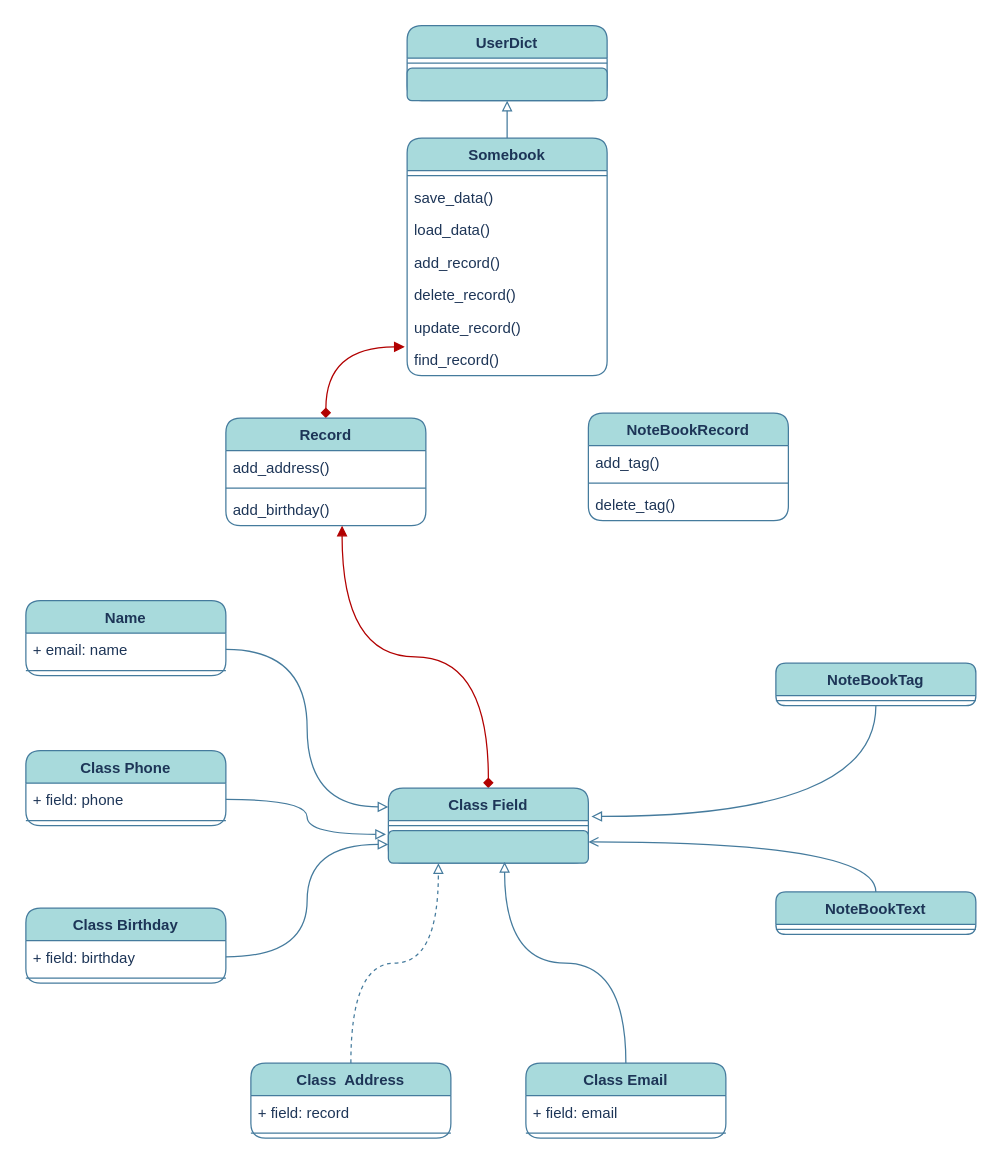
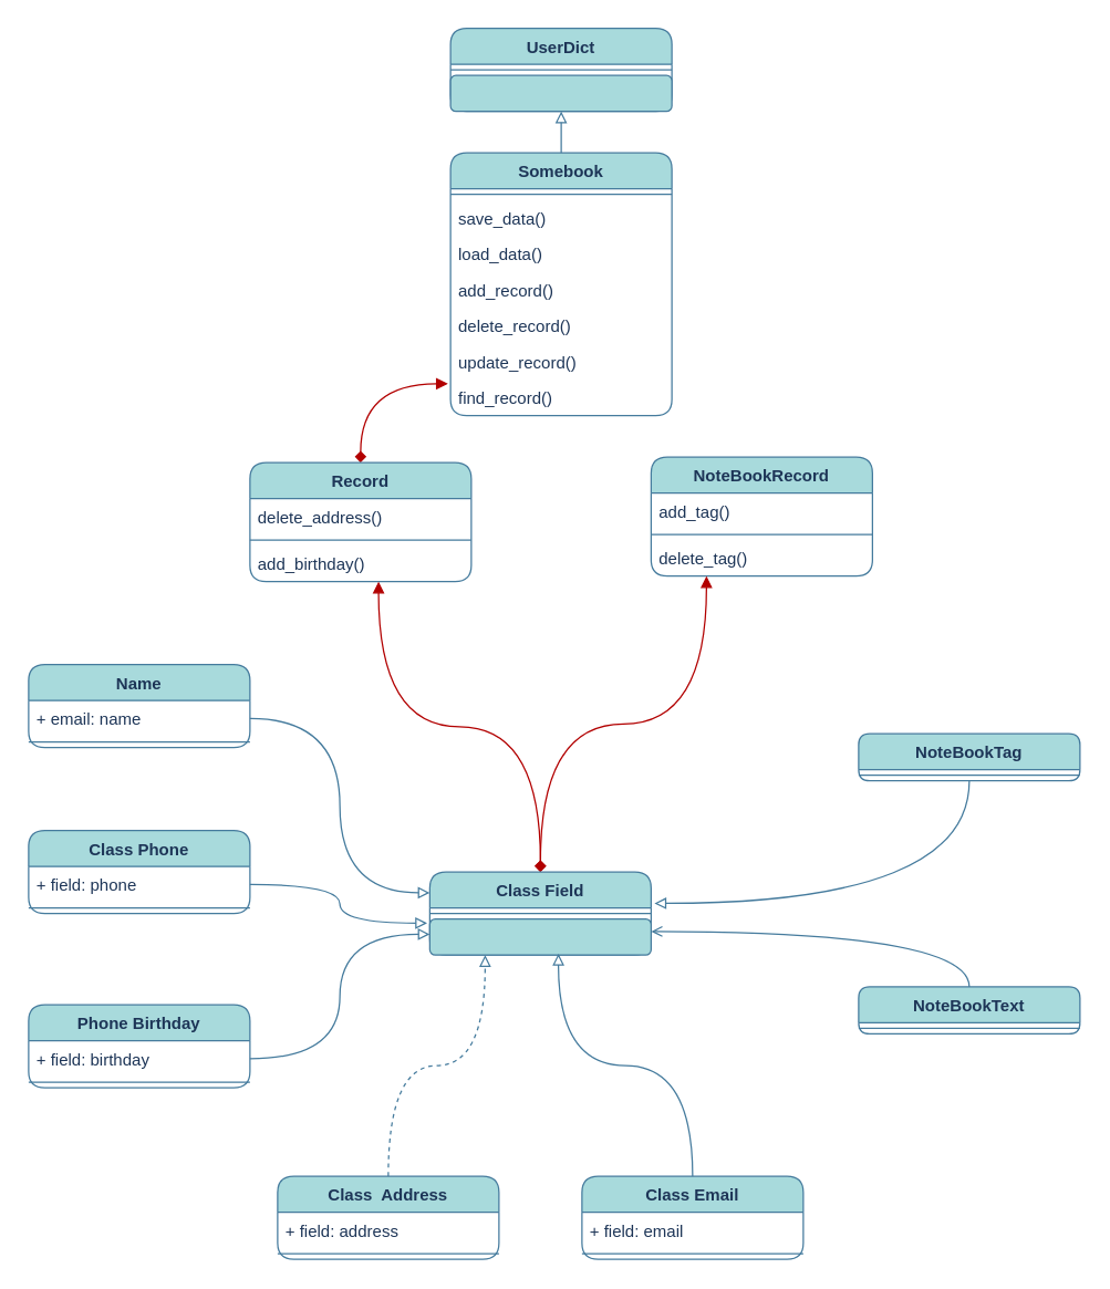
  <mxCell id="0" />
  <mxCell id="1" parent="0" />
  <mxCell id="2" value="UserDict" style="swimlane;fontStyle=1;align=center;verticalAlign=top;childLayout=stackLayout;horizontal=1;startSize=26;horizontalStack=0;resizeParent=1;resizeParentMax=0;resizeLast=0;collapsible=1;marginBottom=0;fillColor=#A8DADC;strokeColor=#457B9D;fontColor=#1D3557;rounded=1;" vertex="1" parent="1"><mxGeometry x="325" y="20" width="160" height="60" as="geometry" /></mxCell>
  <mxCell id="3" value="" style="line;strokeWidth=1;fillColor=#A8DADC;align=left;verticalAlign=middle;spacingTop=-1;spacingLeft=3;spacingRight=3;rotatable=0;labelPosition=right;points=[];portConstraint=eastwest;strokeColor=#457B9D;labelBackgroundColor=#F1FAEE;fontColor=#1D3557;rounded=1;" vertex="1" parent="2"><mxGeometry y="26" width="160" height="8" as="geometry" /></mxCell>
  <mxCell id="4" value="" style="text;strokeColor=#457B9D;fillColor=#A8DADC;align=left;verticalAlign=top;spacingLeft=4;spacingRight=4;overflow=hidden;rotatable=0;points=[[0,0.5],[1,0.5]];portConstraint=eastwest;fontColor=#1D3557;rounded=1;" vertex="1" parent="2"><mxGeometry y="34" width="160" height="26" as="geometry" /></mxCell>
  <mxCell id="5" style="edgeStyle=orthogonalEdgeStyle;rounded=1;orthogonalLoop=1;jettySize=auto;html=1;entryX=0.5;entryY=1;entryDx=0;entryDy=0;strokeColor=#457B9D;endArrow=block;endFill=0;labelBackgroundColor=#F1FAEE;fontColor=#1D3557;curved=1;" edge="1" parent="1" source="6" target="2"><mxGeometry relative="1" as="geometry" /></mxCell>
  <mxCell id="6" value="Somebook" style="swimlane;fontStyle=1;align=center;verticalAlign=top;childLayout=stackLayout;horizontal=1;startSize=26;horizontalStack=0;resizeParent=1;resizeParentMax=0;resizeLast=0;collapsible=1;marginBottom=0;fillColor=#A8DADC;strokeColor=#457B9D;fontColor=#1D3557;rounded=1;" vertex="1" parent="1"><mxGeometry x="325" y="110" width="160" height="190" as="geometry" /></mxCell>
  <mxCell id="7" value="" style="line;strokeWidth=1;fillColor=none;align=left;verticalAlign=middle;spacingTop=-1;spacingLeft=3;spacingRight=3;rotatable=0;labelPosition=right;points=[];portConstraint=eastwest;labelBackgroundColor=#F1FAEE;strokeColor=#457B9D;fontColor=#1D3557;rounded=1;" vertex="1" parent="6"><mxGeometry y="26" width="160" height="8" as="geometry" /></mxCell>
  <mxCell id="8" value="save_data()&#10;" style="text;strokeColor=none;fillColor=none;align=left;verticalAlign=top;spacingLeft=4;spacingRight=4;overflow=hidden;rotatable=0;points=[[0,0.5],[1,0.5]];portConstraint=eastwest;fontColor=#1D3557;rounded=1;" vertex="1" parent="6"><mxGeometry y="34" width="160" height="26" as="geometry" /></mxCell>
  <mxCell id="9" value="load_data()&#10;" style="text;strokeColor=none;fillColor=none;align=left;verticalAlign=top;spacingLeft=4;spacingRight=4;overflow=hidden;rotatable=0;points=[[0,0.5],[1,0.5]];portConstraint=eastwest;fontColor=#1D3557;rounded=1;" vertex="1" parent="6"><mxGeometry y="60" width="160" height="26" as="geometry" /></mxCell>
  <mxCell id="10" value="add_record()&#10;" style="text;strokeColor=none;fillColor=none;align=left;verticalAlign=top;spacingLeft=4;spacingRight=4;overflow=hidden;rotatable=0;points=[[0,0.5],[1,0.5]];portConstraint=eastwest;fontColor=#1D3557;rounded=1;" vertex="1" parent="6"><mxGeometry y="86" width="160" height="26" as="geometry" /></mxCell>
  <mxCell id="11" value="delete_record()" style="text;strokeColor=none;fillColor=none;align=left;verticalAlign=top;spacingLeft=4;spacingRight=4;overflow=hidden;rotatable=0;points=[[0,0.5],[1,0.5]];portConstraint=eastwest;fontColor=#1D3557;rounded=1;" vertex="1" parent="6"><mxGeometry y="112" width="160" height="26" as="geometry" /></mxCell>
  <mxCell id="12" value="update_record()" style="text;strokeColor=none;fillColor=none;align=left;verticalAlign=top;spacingLeft=4;spacingRight=4;overflow=hidden;rotatable=0;points=[[0,0.5],[1,0.5]];portConstraint=eastwest;fontColor=#1D3557;rounded=1;" vertex="1" parent="6"><mxGeometry y="138" width="160" height="26" as="geometry" /></mxCell>
  <mxCell id="13" value="find_record()" style="text;strokeColor=none;fillColor=none;align=left;verticalAlign=top;spacingLeft=4;spacingRight=4;overflow=hidden;rotatable=0;points=[[0,0.5],[1,0.5]];portConstraint=eastwest;fontColor=#1D3557;rounded=1;" vertex="1" parent="6"><mxGeometry y="164" width="160" height="26" as="geometry" /></mxCell>
  <mxCell id="14" style="edgeStyle=orthogonalEdgeStyle;curved=1;orthogonalLoop=1;jettySize=auto;html=1;entryX=-0.012;entryY=0.115;entryDx=0;entryDy=0;fontColor=#1D3557;startArrow=diamond;startFill=1;endArrow=block;endFill=1;strokeColor=#B20000;fillColor=#e51400;entryPerimeter=0;" edge="1" parent="1" source="15" target="13"><mxGeometry relative="1" as="geometry" /></mxCell>
  <mxCell id="15" value="Record" style="swimlane;fontStyle=1;align=center;verticalAlign=top;childLayout=stackLayout;horizontal=1;startSize=26;horizontalStack=0;resizeParent=1;resizeParentMax=0;resizeLast=0;collapsible=1;marginBottom=0;fillColor=#A8DADC;strokeColor=#457B9D;fontColor=#1D3557;rounded=1;" vertex="1" parent="1"><mxGeometry x="180" y="334" width="160" height="86" as="geometry" /></mxCell>
- <mxCell id="16" value="add_address()" style="text;strokeColor=none;fillColor=none;align=left;verticalAlign=top;spacingLeft=4;spacingRight=4;overflow=hidden;rotatable=0;points=[[0,0.5],[1,0.5]];portConstraint=eastwest;fontColor=#1D3557;rounded=1;" vertex="1" parent="15"><mxGeometry y="26" width="160" height="26" as="geometry" /></mxCell>
+ <mxCell id="16" value="delete_address()" style="text;strokeColor=none;fillColor=none;align=left;verticalAlign=top;spacingLeft=4;spacingRight=4;overflow=hidden;rotatable=0;points=[[0,0.5],[1,0.5]];portConstraint=eastwest;fontColor=#1D3557;rounded=1;" vertex="1" parent="15"><mxGeometry y="26" width="160" height="26" as="geometry" /></mxCell>
  <mxCell id="17" value="" style="line;strokeWidth=1;fillColor=none;align=left;verticalAlign=middle;spacingTop=-1;spacingLeft=3;spacingRight=3;rotatable=0;labelPosition=right;points=[];portConstraint=eastwest;labelBackgroundColor=#F1FAEE;strokeColor=#457B9D;fontColor=#1D3557;rounded=1;" vertex="1" parent="15"><mxGeometry y="52" width="160" height="8" as="geometry" /></mxCell>
  <mxCell id="18" value="add_birthday()" style="text;strokeColor=none;fillColor=none;align=left;verticalAlign=top;spacingLeft=4;spacingRight=4;overflow=hidden;rotatable=0;points=[[0,0.5],[1,0.5]];portConstraint=eastwest;fontColor=#1D3557;rounded=1;" vertex="1" parent="15"><mxGeometry y="60" width="160" height="26" as="geometry" /></mxCell>
  <mxCell id="19" value="NoteBookRecord" style="swimlane;fontStyle=1;align=center;verticalAlign=top;childLayout=stackLayout;horizontal=1;startSize=26;horizontalStack=0;resizeParent=1;resizeParentMax=0;resizeLast=0;collapsible=1;marginBottom=0;fillColor=#A8DADC;strokeColor=#457B9D;fontColor=#1D3557;rounded=1;" vertex="1" parent="1"><mxGeometry x="470" y="330" width="160" height="86" as="geometry" /></mxCell>
  <mxCell id="20" value="add_tag()" style="text;strokeColor=none;fillColor=none;align=left;verticalAlign=top;spacingLeft=4;spacingRight=4;overflow=hidden;rotatable=0;points=[[0,0.5],[1,0.5]];portConstraint=eastwest;fontColor=#1D3557;rounded=1;" vertex="1" parent="19"><mxGeometry y="26" width="160" height="26" as="geometry" /></mxCell>
  <mxCell id="21" value="" style="line;strokeWidth=1;fillColor=none;align=left;verticalAlign=middle;spacingTop=-1;spacingLeft=3;spacingRight=3;rotatable=0;labelPosition=right;points=[];portConstraint=eastwest;labelBackgroundColor=#F1FAEE;strokeColor=#457B9D;fontColor=#1D3557;rounded=1;" vertex="1" parent="19"><mxGeometry y="52" width="160" height="8" as="geometry" /></mxCell>
  <mxCell id="22" value="delete_tag()" style="text;strokeColor=none;fillColor=none;align=left;verticalAlign=top;spacingLeft=4;spacingRight=4;overflow=hidden;rotatable=0;points=[[0,0.5],[1,0.5]];portConstraint=eastwest;fontColor=#1D3557;rounded=1;" vertex="1" parent="19"><mxGeometry y="60" width="160" height="26" as="geometry" /></mxCell>
  <mxCell id="23" style="edgeStyle=orthogonalEdgeStyle;orthogonalLoop=1;jettySize=auto;html=1;entryX=0.581;entryY=1;entryDx=0;entryDy=0;entryPerimeter=0;fontColor=#1D3557;strokeColor=#B20000;fillColor=#e51400;endArrow=block;endFill=1;startArrow=diamond;startFill=1;curved=1;" edge="1" parent="1" source="25" target="18"><mxGeometry relative="1" as="geometry" /></mxCell>
+ <mxCell id="24" style="edgeStyle=orthogonalEdgeStyle;curved=1;orthogonalLoop=1;jettySize=auto;html=1;entryX=0.25;entryY=1;entryDx=0;entryDy=0;entryPerimeter=0;fontColor=#1D3557;startArrow=diamond;startFill=1;endArrow=block;endFill=1;strokeColor=#B20000;fillColor=#e51400;" edge="1" parent="1" source="25" target="22"><mxGeometry relative="1" as="geometry" /></mxCell>
  <mxCell id="25" value="Class Field" style="swimlane;fontStyle=1;align=center;verticalAlign=top;childLayout=stackLayout;horizontal=1;startSize=26;horizontalStack=0;resizeParent=1;resizeParentMax=0;resizeLast=0;collapsible=1;marginBottom=0;labelBackgroundColor=none;fillColor=#A8DADC;strokeColor=#457B9D;fontColor=#1D3557;rounded=1;labelBorderColor=none;" vertex="1" parent="1"><mxGeometry x="310" y="630" width="160" height="60" as="geometry" /></mxCell>
  <mxCell id="26" value="" style="line;strokeWidth=1;fillColor=none;align=left;verticalAlign=middle;spacingTop=-1;spacingLeft=3;spacingRight=3;rotatable=0;labelPosition=right;points=[];portConstraint=eastwest;labelBackgroundColor=#F1FAEE;strokeColor=#457B9D;fontColor=#1D3557;rounded=1;" vertex="1" parent="25"><mxGeometry y="26" width="160" height="8" as="geometry" /></mxCell>
  <mxCell id="27" value="" style="text;strokeColor=#457B9D;fillColor=#A8DADC;align=left;verticalAlign=top;spacingLeft=4;spacingRight=4;overflow=hidden;rotatable=0;points=[[0,0.5],[1,0.5]];portConstraint=eastwest;fontColor=#1D3557;rounded=1;" vertex="1" parent="25"><mxGeometry y="34" width="160" height="26" as="geometry" /></mxCell>
  <mxCell id="28" style="edgeStyle=orthogonalEdgeStyle;rounded=1;orthogonalLoop=1;jettySize=auto;html=1;entryX=1.015;entryY=-0.128;entryDx=0;entryDy=0;entryPerimeter=0;endArrow=block;endFill=0;strokeColor=#457B9D;labelBackgroundColor=#F1FAEE;fontColor=#1D3557;curved=1;" edge="1" parent="1" source="29"><mxGeometry relative="1" as="geometry"><mxPoint x="472.4" y="652.672" as="targetPoint" /><Array as="points"><mxPoint x="700" y="653" /></Array></mxGeometry></mxCell>
  <mxCell id="29" value="NoteBookTag" style="swimlane;fontStyle=1;align=center;verticalAlign=top;childLayout=stackLayout;horizontal=1;startSize=26;horizontalStack=0;resizeParent=1;resizeParentMax=0;resizeLast=0;collapsible=1;marginBottom=0;fillColor=#A8DADC;strokeColor=#457B9D;fontColor=#1D3557;rounded=1;" vertex="1" parent="1"><mxGeometry x="620" y="530" width="160" height="34" as="geometry" /></mxCell>
  <mxCell id="30" value="" style="line;strokeWidth=1;fillColor=none;align=left;verticalAlign=middle;spacingTop=-1;spacingLeft=3;spacingRight=3;rotatable=0;labelPosition=right;points=[];portConstraint=eastwest;labelBackgroundColor=#F1FAEE;strokeColor=#457B9D;fontColor=#1D3557;rounded=1;" vertex="1" parent="29"><mxGeometry y="26" width="160" height="8" as="geometry" /></mxCell>
  <mxCell id="31" value="Name" style="swimlane;fontStyle=1;align=center;verticalAlign=top;childLayout=stackLayout;horizontal=1;startSize=26;horizontalStack=0;resizeParent=1;resizeParentMax=0;resizeLast=0;collapsible=1;marginBottom=0;fillColor=#A8DADC;strokeColor=#457B9D;fontColor=#1D3557;rounded=1;" vertex="1" parent="1"><mxGeometry x="20" y="480" width="160" height="60" as="geometry" /></mxCell>
  <mxCell id="32" value="+ email: name" style="text;strokeColor=none;fillColor=none;align=left;verticalAlign=top;spacingLeft=4;spacingRight=4;overflow=hidden;rotatable=0;points=[[0,0.5],[1,0.5]];portConstraint=eastwest;fontColor=#1D3557;rounded=1;" vertex="1" parent="31"><mxGeometry y="26" width="160" height="26" as="geometry" /></mxCell>
  <mxCell id="33" value="" style="line;strokeWidth=1;fillColor=none;align=left;verticalAlign=middle;spacingTop=-1;spacingLeft=3;spacingRight=3;rotatable=0;labelPosition=right;points=[];portConstraint=eastwest;labelBackgroundColor=#F1FAEE;strokeColor=#457B9D;fontColor=#1D3557;rounded=1;" vertex="1" parent="31"><mxGeometry y="52" width="160" height="8" as="geometry" /></mxCell>
  <mxCell id="34" style="edgeStyle=orthogonalEdgeStyle;rounded=1;orthogonalLoop=1;jettySize=auto;html=1;endArrow=open;endFill=0;strokeColor=#457B9D;labelBackgroundColor=#F1FAEE;fontColor=#1D3557;curved=1;" edge="1" parent="1" source="35" target="25"><mxGeometry relative="1" as="geometry"><Array as="points"><mxPoint x="700" y="673" /></Array></mxGeometry></mxCell>
  <mxCell id="35" value="NoteBookText" style="swimlane;fontStyle=1;align=center;verticalAlign=top;childLayout=stackLayout;horizontal=1;startSize=26;horizontalStack=0;resizeParent=1;resizeParentMax=0;resizeLast=0;collapsible=1;marginBottom=0;fillColor=#A8DADC;strokeColor=#457B9D;fontColor=#1D3557;rounded=1;" vertex="1" parent="1"><mxGeometry x="620" y="713" width="160" height="34" as="geometry" /></mxCell>
  <mxCell id="36" value="" style="line;strokeWidth=1;fillColor=none;align=left;verticalAlign=middle;spacingTop=-1;spacingLeft=3;spacingRight=3;rotatable=0;labelPosition=right;points=[];portConstraint=eastwest;labelBackgroundColor=#F1FAEE;strokeColor=#457B9D;fontColor=#1D3557;rounded=1;" vertex="1" parent="35"><mxGeometry y="26" width="160" height="8" as="geometry" /></mxCell>
  <mxCell id="37" value="Class Phone" style="swimlane;fontStyle=1;align=center;verticalAlign=top;childLayout=stackLayout;horizontal=1;startSize=26;horizontalStack=0;resizeParent=1;resizeParentMax=0;resizeLast=0;collapsible=1;marginBottom=0;fillColor=#A8DADC;strokeColor=#457B9D;fontColor=#1D3557;rounded=1;" vertex="1" parent="1"><mxGeometry x="20" y="600" width="160" height="60" as="geometry" /></mxCell>
  <mxCell id="38" value="+ field: phone" style="text;strokeColor=none;fillColor=none;align=left;verticalAlign=top;spacingLeft=4;spacingRight=4;overflow=hidden;rotatable=0;points=[[0,0.5],[1,0.5]];portConstraint=eastwest;fontColor=#1D3557;rounded=1;" vertex="1" parent="37"><mxGeometry y="26" width="160" height="26" as="geometry" /></mxCell>
  <mxCell id="39" value="" style="line;strokeWidth=1;fillColor=none;align=left;verticalAlign=middle;spacingTop=-1;spacingLeft=3;spacingRight=3;rotatable=0;labelPosition=right;points=[];portConstraint=eastwest;labelBackgroundColor=#F1FAEE;strokeColor=#457B9D;fontColor=#1D3557;rounded=1;" vertex="1" parent="37"><mxGeometry y="52" width="160" height="8" as="geometry" /></mxCell>
  <mxCell id="40" style="edgeStyle=orthogonalEdgeStyle;curved=1;orthogonalLoop=1;jettySize=auto;html=1;entryX=0.25;entryY=1;entryDx=0;entryDy=0;fontColor=#1D3557;startArrow=none;startFill=0;endArrow=block;endFill=0;strokeColor=#457B9D;fillColor=#A8DADC;dashed=1;" edge="1" parent="1" source="41" target="25"><mxGeometry relative="1" as="geometry" /></mxCell>
  <mxCell id="41" value="Class  Address" style="swimlane;fontStyle=1;align=center;verticalAlign=top;childLayout=stackLayout;horizontal=1;startSize=26;horizontalStack=0;resizeParent=1;resizeParentMax=0;resizeLast=0;collapsible=1;marginBottom=0;fillColor=#A8DADC;strokeColor=#457B9D;fontColor=#1D3557;rounded=1;" vertex="1" parent="1"><mxGeometry x="200" y="850" width="160" height="60" as="geometry" /></mxCell>
- <mxCell id="42" value="+ field: record" style="text;strokeColor=none;fillColor=none;align=left;verticalAlign=top;spacingLeft=4;spacingRight=4;overflow=hidden;rotatable=0;points=[[0,0.5],[1,0.5]];portConstraint=eastwest;fontColor=#1D3557;rounded=1;" vertex="1" parent="41"><mxGeometry y="26" width="160" height="26" as="geometry" /></mxCell>
+ <mxCell id="42" value="+ field: address" style="text;strokeColor=none;fillColor=none;align=left;verticalAlign=top;spacingLeft=4;spacingRight=4;overflow=hidden;rotatable=0;points=[[0,0.5],[1,0.5]];portConstraint=eastwest;fontColor=#1D3557;rounded=1;" vertex="1" parent="41"><mxGeometry y="26" width="160" height="26" as="geometry" /></mxCell>
  <mxCell id="43" value="" style="line;strokeWidth=1;fillColor=none;align=left;verticalAlign=middle;spacingTop=-1;spacingLeft=3;spacingRight=3;rotatable=0;labelPosition=right;points=[];portConstraint=eastwest;labelBackgroundColor=#F1FAEE;strokeColor=#457B9D;fontColor=#1D3557;rounded=1;" vertex="1" parent="41"><mxGeometry y="52" width="160" height="8" as="geometry" /></mxCell>
  <mxCell id="44" style="edgeStyle=orthogonalEdgeStyle;curved=1;orthogonalLoop=1;jettySize=auto;html=1;entryX=0.581;entryY=0.962;entryDx=0;entryDy=0;entryPerimeter=0;fontColor=#1D3557;startArrow=none;startFill=0;endArrow=block;endFill=0;strokeColor=#457B9D;fillColor=#A8DADC;" edge="1" parent="1" source="45" target="27"><mxGeometry relative="1" as="geometry" /></mxCell>
  <mxCell id="45" value="Class Email" style="swimlane;fontStyle=1;align=center;verticalAlign=top;childLayout=stackLayout;horizontal=1;startSize=26;horizontalStack=0;resizeParent=1;resizeParentMax=0;resizeLast=0;collapsible=1;marginBottom=0;fillColor=#A8DADC;strokeColor=#457B9D;fontColor=#1D3557;rounded=1;" vertex="1" parent="1"><mxGeometry x="420" y="850" width="160" height="60" as="geometry" /></mxCell>
  <mxCell id="46" value="+ field: email" style="text;strokeColor=none;fillColor=none;align=left;verticalAlign=top;spacingLeft=4;spacingRight=4;overflow=hidden;rotatable=0;points=[[0,0.5],[1,0.5]];portConstraint=eastwest;fontColor=#1D3557;rounded=1;" vertex="1" parent="45"><mxGeometry y="26" width="160" height="26" as="geometry" /></mxCell>
  <mxCell id="47" value="" style="line;strokeWidth=1;fillColor=none;align=left;verticalAlign=middle;spacingTop=-1;spacingLeft=3;spacingRight=3;rotatable=0;labelPosition=right;points=[];portConstraint=eastwest;labelBackgroundColor=#F1FAEE;strokeColor=#457B9D;fontColor=#1D3557;rounded=1;" vertex="1" parent="45"><mxGeometry y="52" width="160" height="8" as="geometry" /></mxCell>
- <mxCell id="48" value="Class Birthday" style="swimlane;fontStyle=1;align=center;verticalAlign=top;childLayout=stackLayout;horizontal=1;startSize=26;horizontalStack=0;resizeParent=1;resizeParentMax=0;resizeLast=0;collapsible=1;marginBottom=0;fillColor=#A8DADC;strokeColor=#457B9D;fontColor=#1D3557;rounded=1;" vertex="1" parent="1"><mxGeometry x="20" y="726" width="160" height="60" as="geometry" /></mxCell>
+ <mxCell id="48" value="Phone Birthday" style="swimlane;fontStyle=1;align=center;verticalAlign=top;childLayout=stackLayout;horizontal=1;startSize=26;horizontalStack=0;resizeParent=1;resizeParentMax=0;resizeLast=0;collapsible=1;marginBottom=0;fillColor=#A8DADC;strokeColor=#457B9D;fontColor=#1D3557;rounded=1;" vertex="1" parent="1"><mxGeometry x="20" y="726" width="160" height="60" as="geometry" /></mxCell>
  <mxCell id="49" value="+ field: birthday" style="text;strokeColor=none;fillColor=none;align=left;verticalAlign=top;spacingLeft=4;spacingRight=4;overflow=hidden;rotatable=0;points=[[0,0.5],[1,0.5]];portConstraint=eastwest;fontColor=#1D3557;rounded=1;" vertex="1" parent="48"><mxGeometry y="26" width="160" height="26" as="geometry" /></mxCell>
  <mxCell id="50" value="" style="line;strokeWidth=1;fillColor=none;align=left;verticalAlign=middle;spacingTop=-1;spacingLeft=3;spacingRight=3;rotatable=0;labelPosition=right;points=[];portConstraint=eastwest;labelBackgroundColor=#F1FAEE;strokeColor=#457B9D;fontColor=#1D3557;rounded=1;" vertex="1" parent="48"><mxGeometry y="52" width="160" height="8" as="geometry" /></mxCell>
  <mxCell id="51" style="edgeStyle=orthogonalEdgeStyle;curved=1;orthogonalLoop=1;jettySize=auto;html=1;entryX=0;entryY=0.25;entryDx=0;entryDy=0;fontColor=#1D3557;startArrow=none;startFill=0;endArrow=block;endFill=0;strokeColor=#457B9D;fillColor=#A8DADC;" edge="1" parent="1" source="32" target="25"><mxGeometry relative="1" as="geometry" /></mxCell>
  <mxCell id="52" style="edgeStyle=orthogonalEdgeStyle;curved=1;orthogonalLoop=1;jettySize=auto;html=1;entryX=-0.012;entryY=0.115;entryDx=0;entryDy=0;entryPerimeter=0;fontColor=#1D3557;startArrow=none;startFill=0;endArrow=block;endFill=0;strokeColor=#457B9D;fillColor=#A8DADC;" edge="1" parent="1" source="38" target="27"><mxGeometry relative="1" as="geometry" /></mxCell>
  <mxCell id="53" style="edgeStyle=orthogonalEdgeStyle;curved=1;orthogonalLoop=1;jettySize=auto;html=1;entryX=0;entryY=0.75;entryDx=0;entryDy=0;fontColor=#1D3557;startArrow=none;startFill=0;endArrow=block;endFill=0;strokeColor=#457B9D;fillColor=#A8DADC;" edge="1" parent="1" source="49" target="25"><mxGeometry relative="1" as="geometry" /></mxCell>
